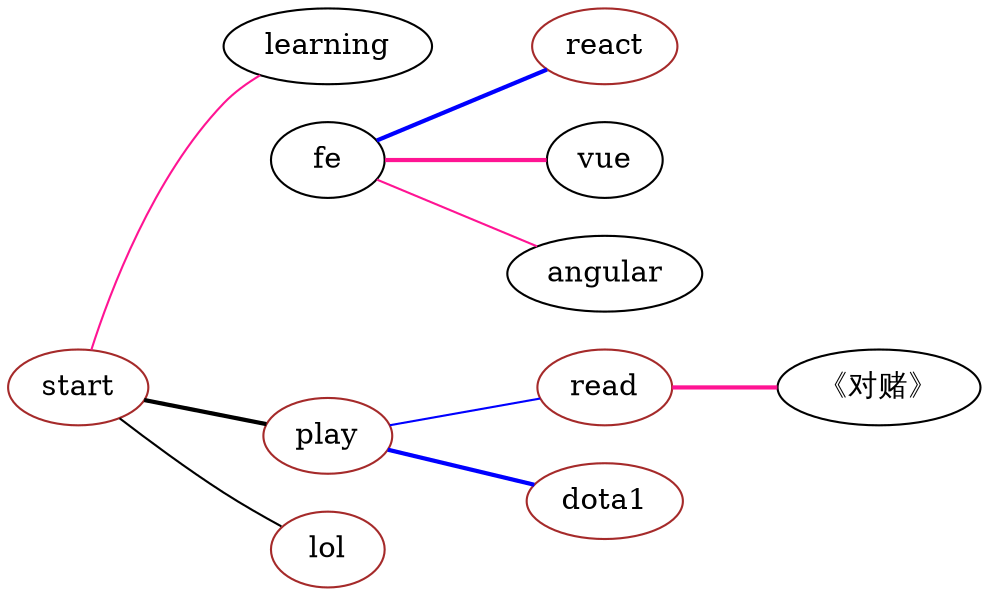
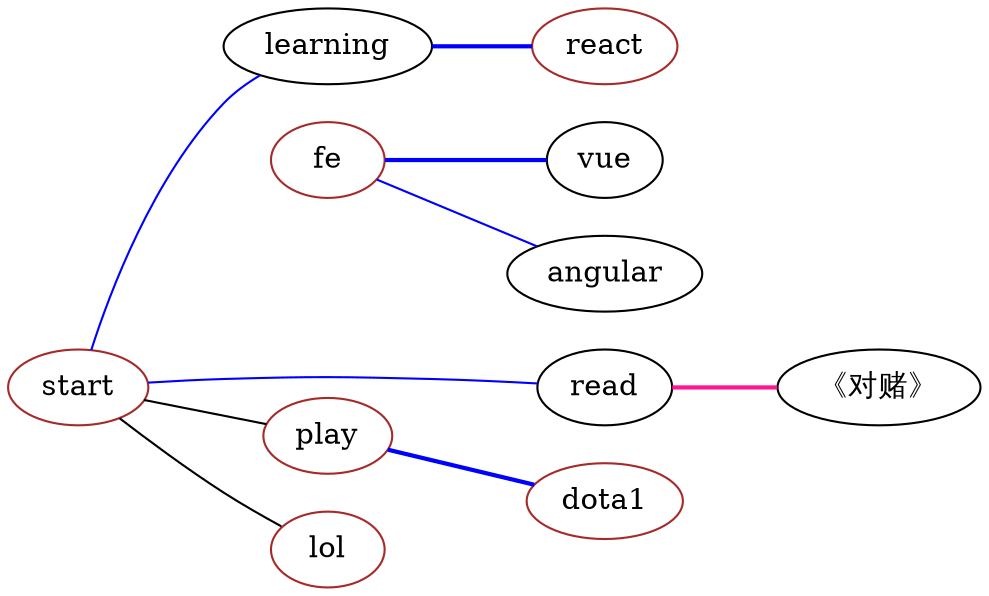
  graph {
    rankdir=LR
    node [color=brown]
    edge [color=blue style=bold]
    learning [color=black]
    start
    play
-   read
+   read [color=black]
    lol
    n6 [label=dota1]
    "《对赌》" [color=black]
-   fe [color=black]
+   fe
    react
    vue [color=black]
    angular [color=black]
-   start -- learning [color=deeppink style=solid]
-   start -- play [color=black]
-   play -- read [style=solid]
+   start -- learning [style=solid]
+   start -- play [color=black style=solid]
+   start -- read [style=solid]
    start -- lol [color=black style=solid]
    play -- n6
    read -- "《对赌》" [color=deeppink]
-   fe -- react
-   fe -- vue [color=deeppink]
-   fe -- angular [color=deeppink style=solid]
+   learning -- react
+   fe -- vue
+   fe -- angular [style=solid]
  }
